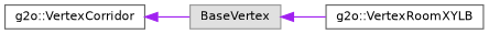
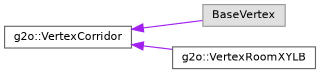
  digraph {
    rankdir=LR
    node [color=grey40 fillcolor=white fontname=Helvetica fontsize=10 shape=box style=filled]
    edge [color=purple dir=back fontname=Helvetica fontsize=10 labelfontname=Helvetica labelfontsize=10 style=solid]
    n1 [color=grey60 fillcolor="#E0E0E0" height=0.2 label=BaseVertex width=0.4]
    n2 [height=0.2 label="g2o::VertexRoomXYLB" width=0.4]
    n3 [height=0.2 label="g2o::VertexCorridor" width=0.4]
-   n1 -> n2
+   n3 -> n2
    n3 -> n1
  }
